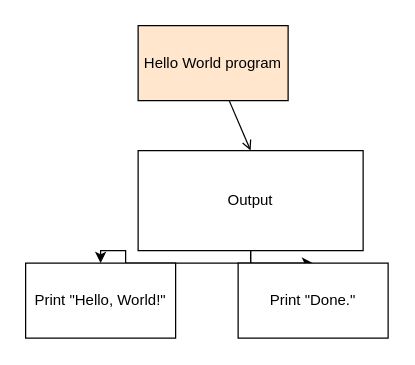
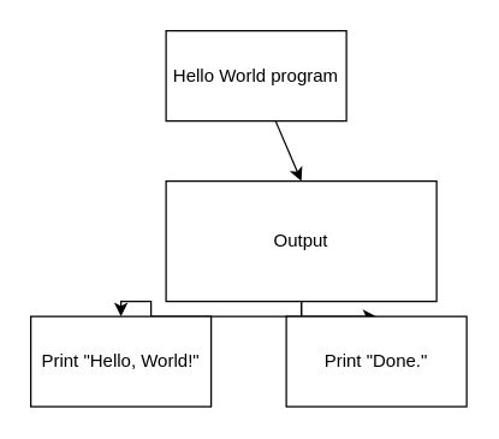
  <mxCell id="0" />
  <mxCell id="1" parent="0" />
- <mxCell id="2" style="edgeStyle=none;html=1;entryX=0.5;entryY=0;entryDx=0;entryDy=0;endArrow=open;" edge="1" parent="1" source="3" target="6"><mxGeometry relative="1" as="geometry" /></mxCell>
- <mxCell id="3" value="Hello World program" style="rounded=0;whiteSpace=wrap;html=1;fillColor=#ffe6cc;" vertex="1" parent="1"><mxGeometry x="110" y="20" width="120" height="60" as="geometry" /></mxCell>
+ <mxCell id="2" style="edgeStyle=none;html=1;entryX=0.5;entryY=0;entryDx=0;entryDy=0;" edge="1" parent="1" source="3" target="6"><mxGeometry relative="1" as="geometry" /></mxCell>
+ <mxCell id="3" value="Hello World program" style="rounded=0;whiteSpace=wrap;html=1;" vertex="1" parent="1"><mxGeometry x="110" y="20" width="120" height="60" as="geometry" /></mxCell>
  <mxCell id="4" style="edgeStyle=orthogonalEdgeStyle;html=1;entryX=0.5;entryY=0;entryDx=0;entryDy=0;rounded=0;" edge="1" parent="1" source="6" target="7"><mxGeometry relative="1" as="geometry" /></mxCell>
  <mxCell id="5" style="edgeStyle=orthogonalEdgeStyle;rounded=0;html=1;" edge="1" parent="1" source="6" target="8"><mxGeometry relative="1" as="geometry" /></mxCell>
  <mxCell id="6" value="Output" style="rounded=0;whiteSpace=wrap;html=1;" vertex="1" parent="1"><mxGeometry x="110" y="120" width="180" height="80" as="geometry" /></mxCell>
  <mxCell id="7" value="Print &quot;Hello, World!&quot;" style="rounded=0;whiteSpace=wrap;html=1;" vertex="1" parent="1"><mxGeometry x="20" y="210" width="120" height="60" as="geometry" /></mxCell>
  <mxCell id="8" value="Print &quot;Done.&quot;" style="rounded=0;whiteSpace=wrap;html=1;" vertex="1" parent="1"><mxGeometry x="190" y="210" width="120" height="60" as="geometry" /></mxCell>
